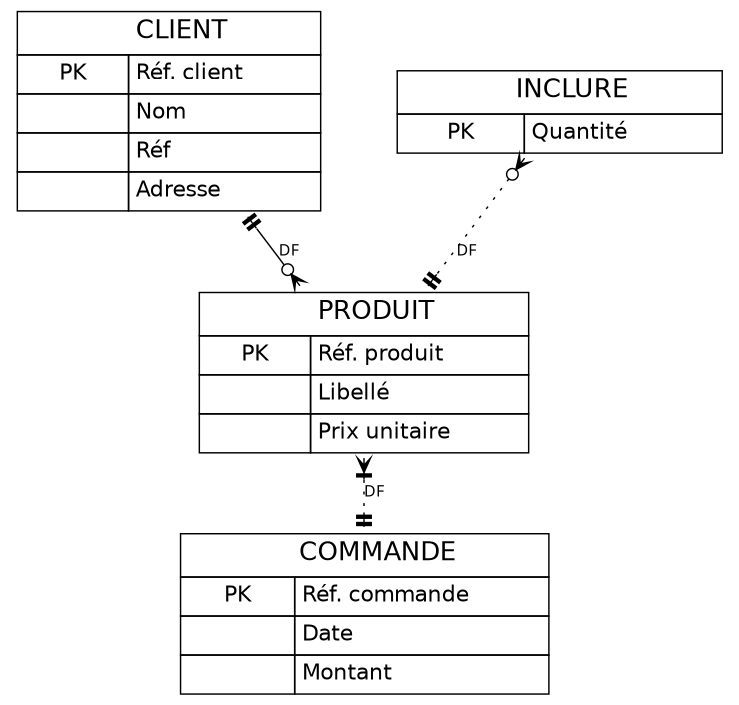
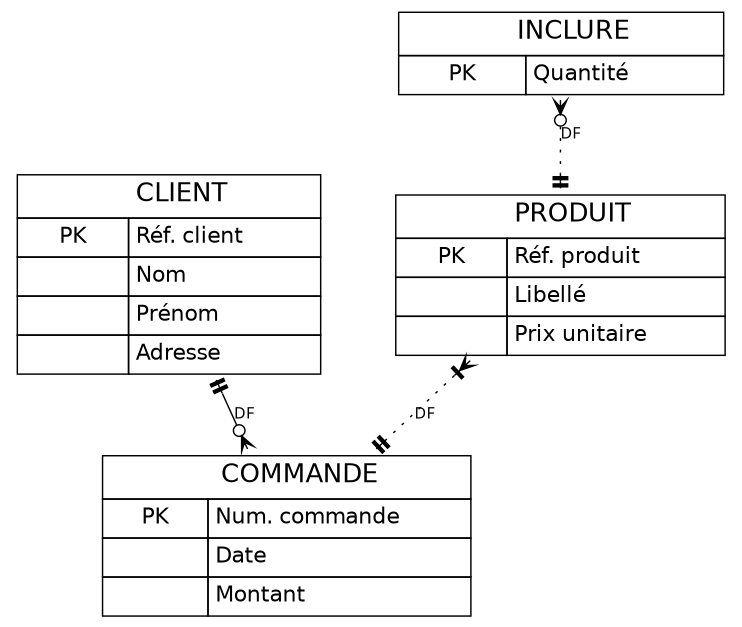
  digraph {
    bgcolor="#FFFFFF"
    nodesep=0.5
    node [fontcolor="#000000" fontname=Helvetica fontsize=15 shape=none]
    edge [arrowhead=teetee color="#000000" dir=both fontcolor="#000000" fontname=Futura fontsize=11 penwidth=1 style=dotted]
-   n1 [label=<<table         border="0"         cellborder="1"         cellspacing="0"         bgcolor="#FFFFFF"         color="#000000"         cellpadding="4"     >         <tr>             <td bgcolor="#FFFFFF" colspan="2">                 <font                     color="#000000"                     point-size="18"                 >CLIENT</font>             </td>         </tr>         <tr><td>PK</td><td align="left">Réf. client</td></tr>         <tr><td> </td><td align="left">Nom</td></tr>         <tr><td> </td><td align="left">Réf</td></tr>         <tr><td> </td><td align="left">Adresse</td></tr>     </table> >]
-   n2 [label=<<table         border="0"         cellborder="1"         cellspacing="0"         bgcolor="#FFFFFF"         color="#000000"         cellpadding="4"     >         <tr>             <td bgcolor="#FFFFFF" colspan="2">                 <font                     color="#000000"                     point-size="18"                 >COMMANDE</font>             </td>         </tr>         <tr><td>PK</td><td align="left">Réf. commande</td></tr>         <tr><td> </td><td align="left">Date</td></tr>         <tr><td> </td><td align="left">Montant</td></tr>     </table> >]
+   n1 [label=<<table         border="0"         cellborder="1"         cellspacing="0"         bgcolor="#FFFFFF"         color="#000000"         cellpadding="4"     >         <tr>             <td bgcolor="#FFFFFF" colspan="2">                 <font                     color="#000000"                     point-size="18"                 >CLIENT</font>             </td>         </tr>         <tr><td>PK</td><td align="left">Réf. client</td></tr>         <tr><td> </td><td align="left">Nom</td></tr>         <tr><td> </td><td align="left">Prénom</td></tr>         <tr><td> </td><td align="left">Adresse</td></tr>     </table> >]
+   n2 [label=<<table         border="0"         cellborder="1"         cellspacing="0"         bgcolor="#FFFFFF"         color="#000000"         cellpadding="4"     >         <tr>             <td bgcolor="#FFFFFF" colspan="2">                 <font                     color="#000000"                     point-size="18"                 >COMMANDE</font>             </td>         </tr>         <tr><td>PK</td><td align="left">Num. commande</td></tr>         <tr><td> </td><td align="left">Date</td></tr>         <tr><td> </td><td align="left">Montant</td></tr>     </table> >]
    n3 [label=<<table         border="0"         cellborder="1"         cellspacing="0"         bgcolor="#FFFFFF"         color="#000000"         cellpadding="4"     >         <tr>             <td bgcolor="#FFFFFF" colspan="2">                 <font                     color="#000000"                     point-size="18"                 >INCLURE</font>             </td>         </tr>         <tr><td>PK</td><td align="left">Quantité</td></tr>     </table> >]
    n4 [label=<<table         border="0"         cellborder="1"         cellspacing="0"         bgcolor="#FFFFFF"         color="#000000"         cellpadding="4"     >         <tr>             <td bgcolor="#FFFFFF" colspan="2">                 <font                     color="#000000"                     point-size="18"                 >PRODUIT</font>             </td>         </tr>         <tr><td>PK</td><td align="left">Réf. produit</td></tr>         <tr><td> </td><td align="left">Libellé</td></tr>         <tr><td> </td><td align="left">Prix unitaire</td></tr>     </table> >]
-   n1 -> n4 [arrowhead=crowodot arrowtail=teetee label=DF style=""]
+   n1 -> n2 [arrowhead=crowodot arrowtail=teetee label=DF style=""]
    n3 -> n4 [arrowtail=crowodot label=DF]
    n4 -> n2 [arrowtail=crowtee label=DF]
  }
